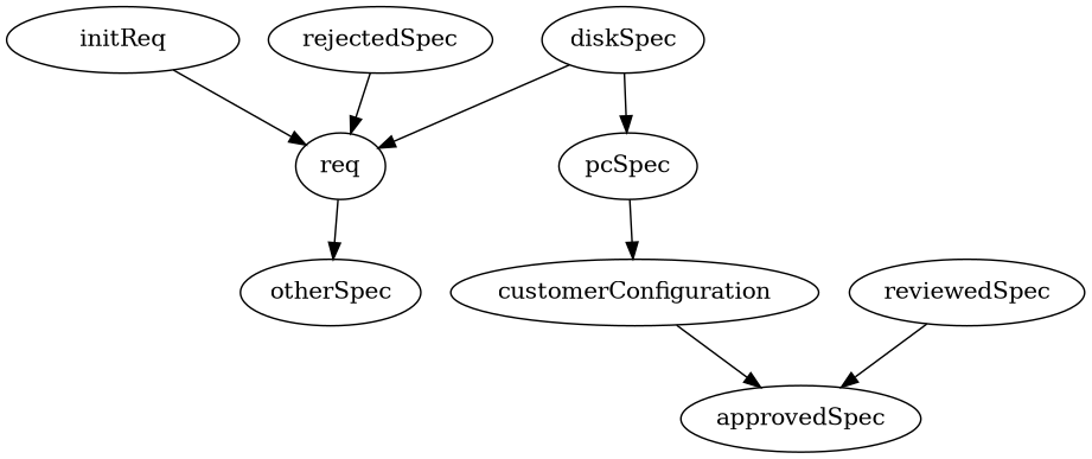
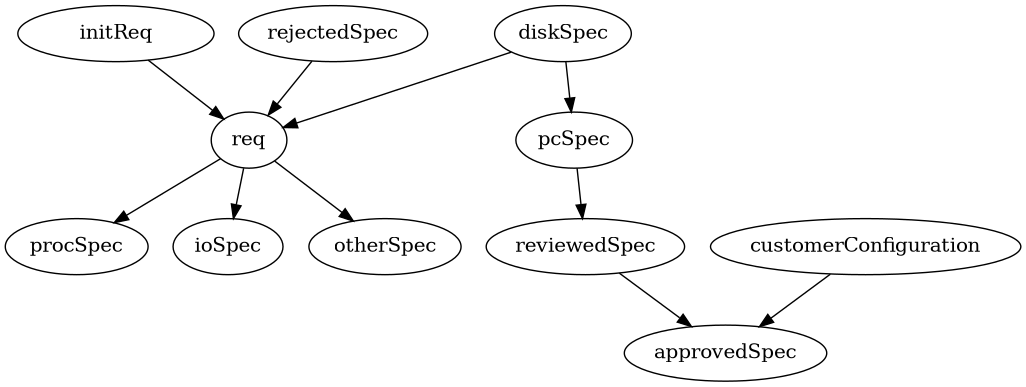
  digraph {
    fontname="DejaVu Serif"
    node [fontname="DejaVu Serif"]
    edge [fontname="DejaVu Serif"]
    initReq [height=0.56 width=1.94]
    req [height=0.56 width=0.75]
+   procSpec [height=0.56 width=1.11]
+   ioSpec [height=0.56 width=0.92]
    otherSpec [height=0.56 width=1.17]
    diskSpec [height=0.56 width=1.08]
    pcSpec [height=0.56 width=0.94]
    reviewedSpec [height=0.56 width=1.47]
    approvedSpec [height=0.56 width=1.47]
    rejectedSpec [height=0.56 width=1.36]
    customerConfiguration [height=0.56 width=2.11]
    initReq -> req
+   req -> procSpec
+   req -> ioSpec
    req -> otherSpec
    diskSpec -> req
    diskSpec -> pcSpec
-   pcSpec -> customerConfiguration
+   pcSpec -> reviewedSpec
    reviewedSpec -> approvedSpec
    rejectedSpec -> req
    customerConfiguration -> approvedSpec
  }
